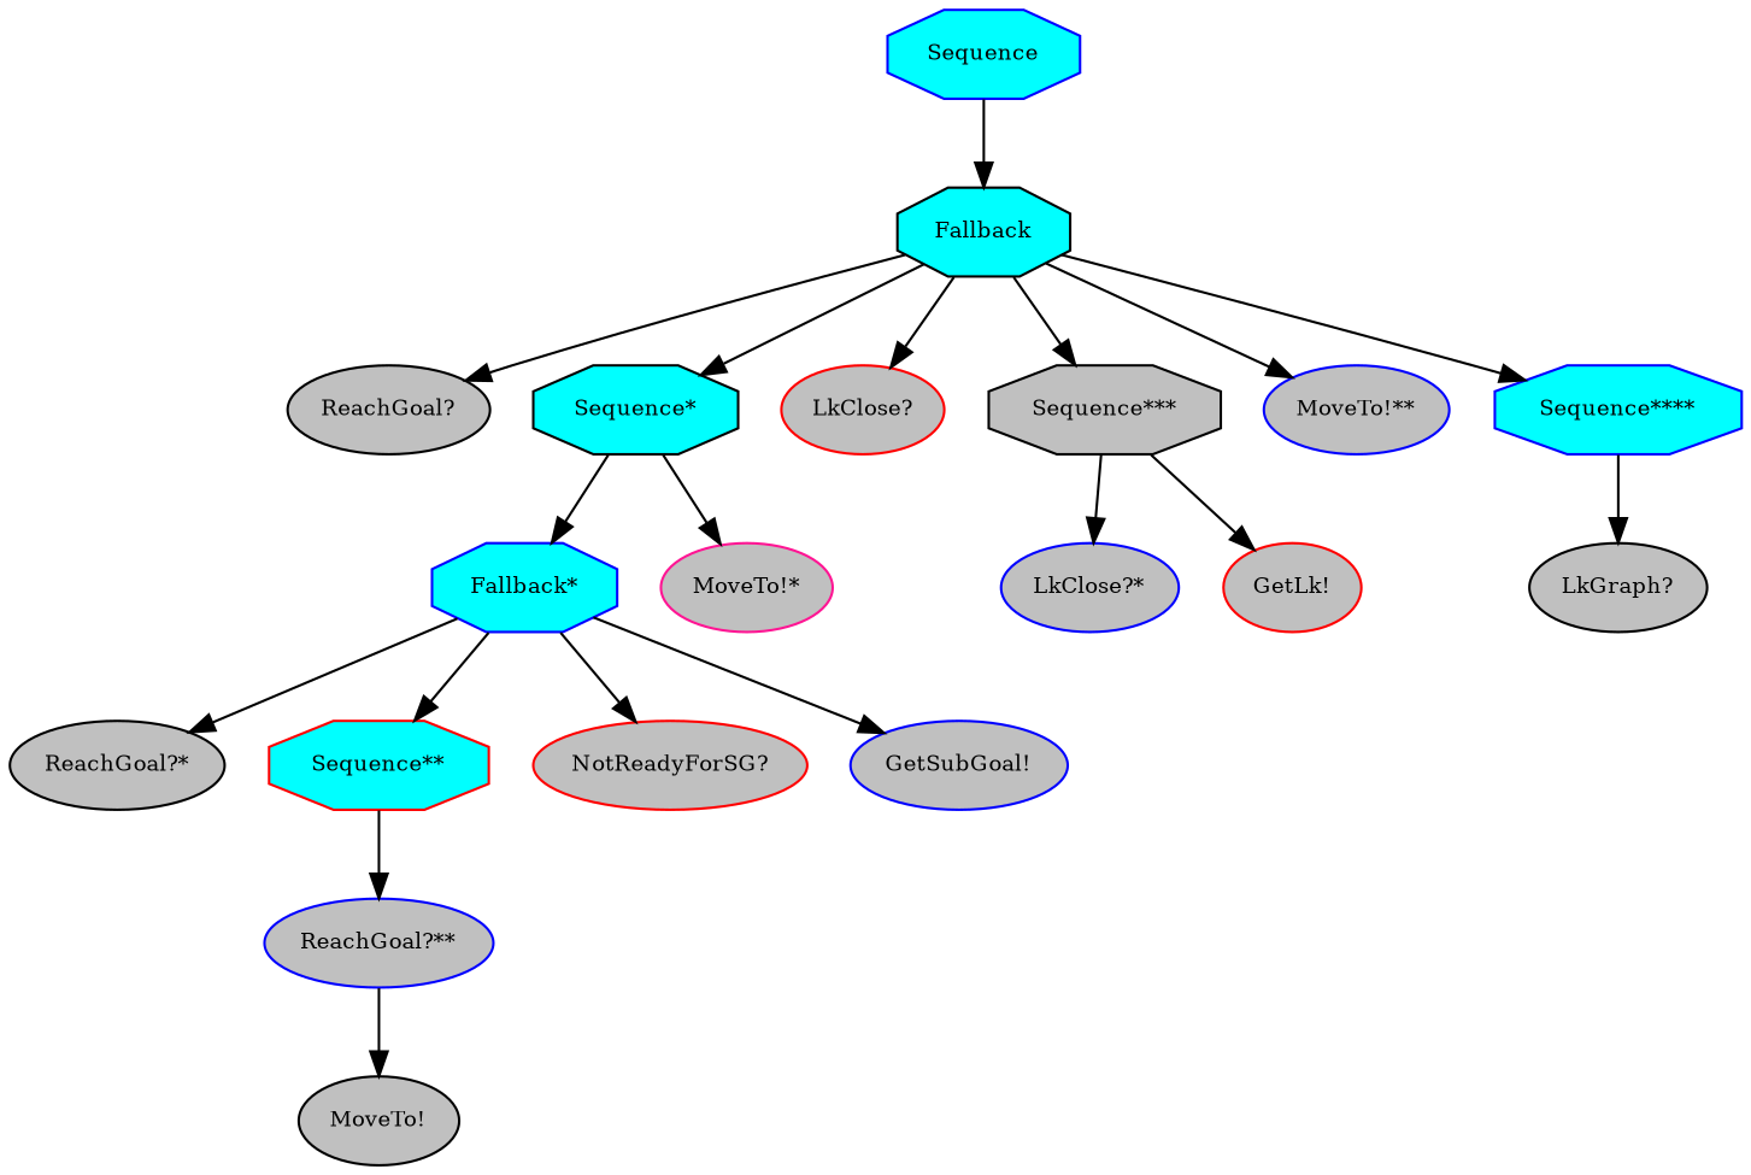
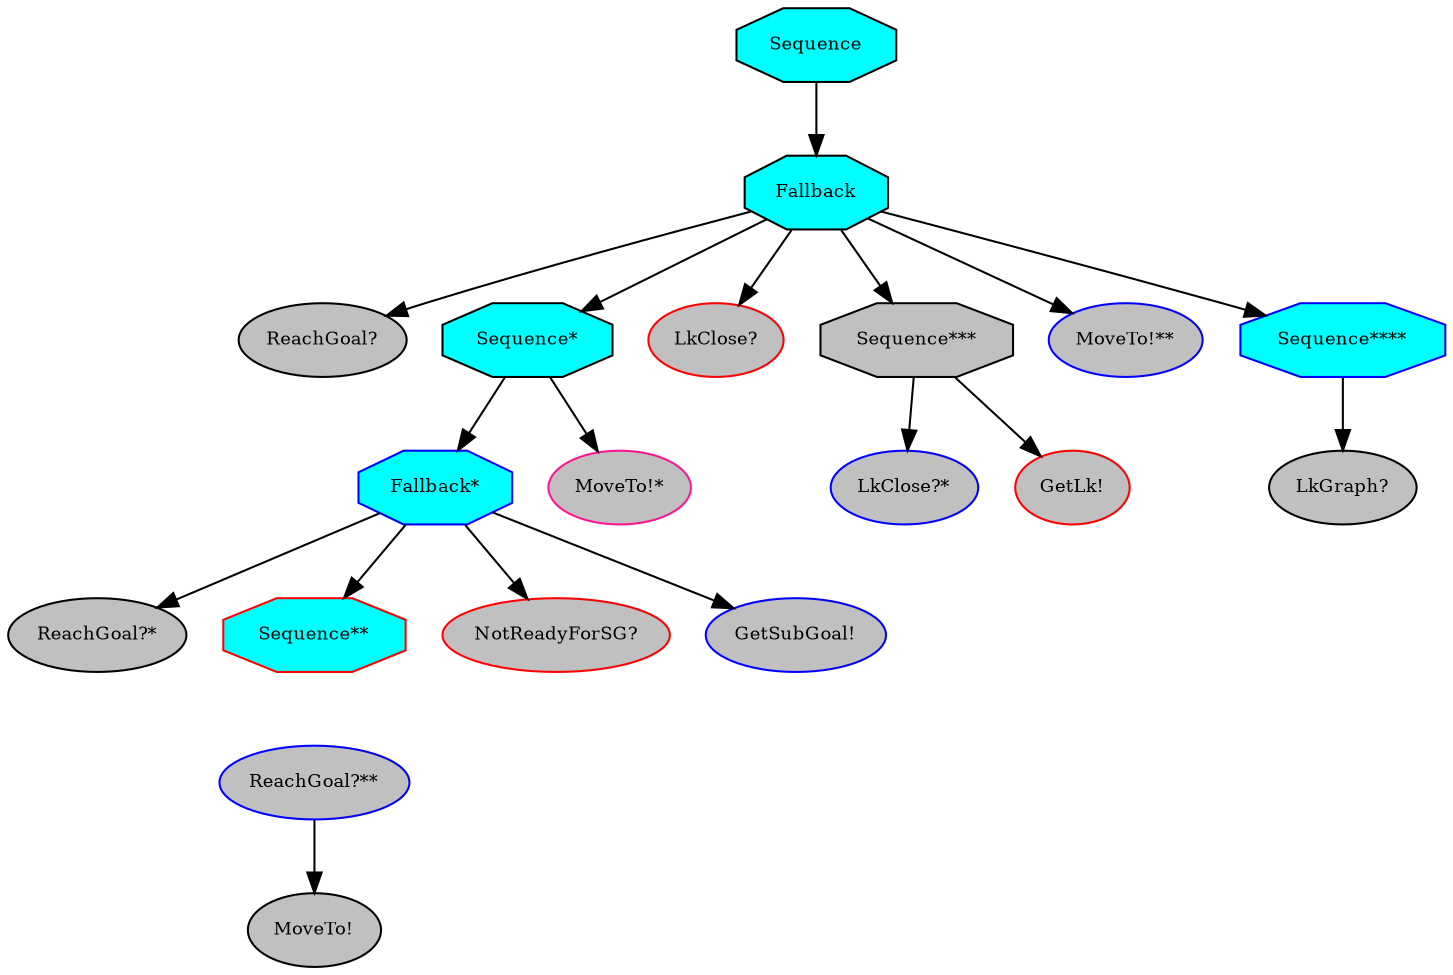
  digraph {
    fontname="times-roman"
    ordering=out
    node [color=blue fillcolor=gray fontcolor=black fontname="times-roman" fontsize=9 shape=ellipse style=filled]
    edge [fontname="times-roman"]
-   n1 [fillcolor=cyan label=Sequence shape=octagon]
+   n1 [color=black fillcolor=cyan label=Sequence shape=octagon]
    n2 [color=black fillcolor=cyan label=Fallback shape=octagon]
    n3 [color=black label="ReachGoal?"]
    n4 [color=black fillcolor=cyan label="Sequence*" shape=octagon]
    n5 [color=red label="LkClose?"]
    n6 [color=black label="Sequence***" shape=octagon]
    n7 [label="MoveTo!**"]
    n8 [fillcolor=cyan label="Sequence****" shape=octagon]
    n9 [fillcolor=cyan label="Fallback*" shape=octagon]
    n10 [color=deeppink label="MoveTo!*"]
    n11 [label="LkClose?*"]
    n12 [color=red label="GetLk!"]
    n13 [color=black label="LkGraph?"]
    n14 [color=black label="ReachGoal?*"]
    n15 [color=red fillcolor=cyan label="Sequence**" shape=octagon]
    n16 [color=red label="NotReadyForSG?"]
    n17 [label="GetSubGoal!"]
    n18 [label="ReachGoal?**"]
    n19 [color=black label="MoveTo!"]
    n1 -> n2
    n2 -> n3
    n2 -> n4
    n2 -> n5
    n2 -> n6
    n2 -> n7
    n2 -> n8
    n4 -> n9
    n4 -> n10
    n6 -> n11
    n6 -> n12
    n8 -> n13
    n9 -> n14
    n9 -> n15
    n9 -> n16
    n9 -> n17
-   n15 -> n18
    n18 -> n19
  }
